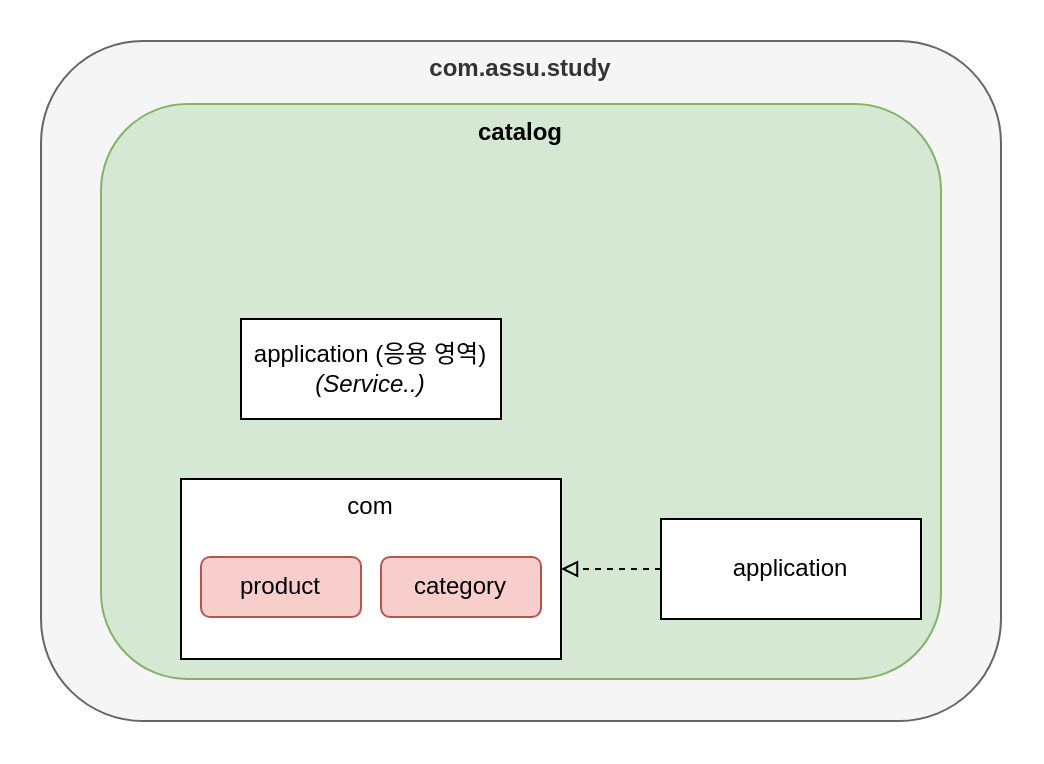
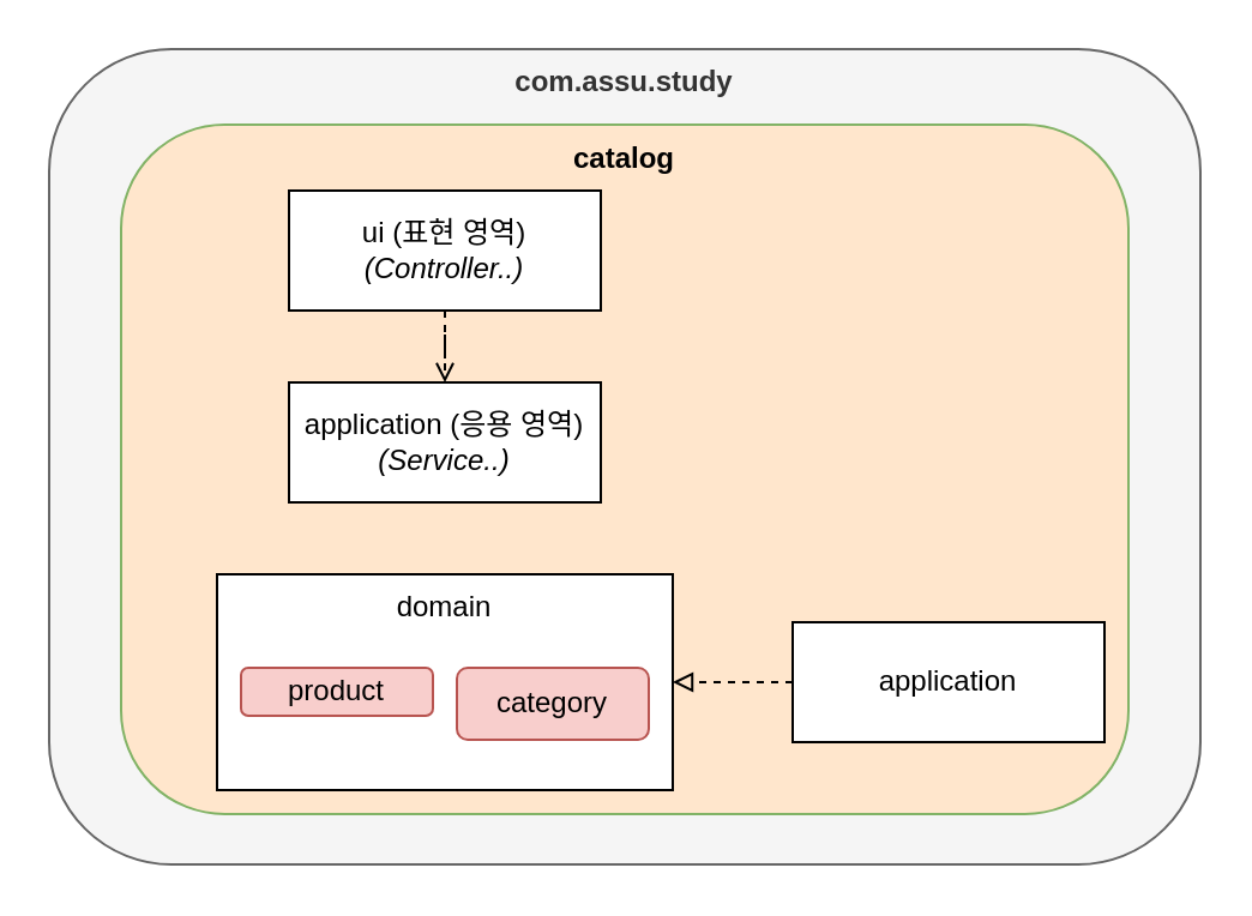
  <mxCell id="0" />
  <mxCell id="1" parent="0" />
  <mxCell id="2" value="com.assu.study" style="rounded=1;whiteSpace=wrap;html=1;verticalAlign=top;fontStyle=1;fillColor=#f5f5f5;fontColor=#333333;strokeColor=#666666;" vertex="1" parent="1"><mxGeometry x="20" y="20" width="480" height="340" as="geometry" /></mxCell>
- <mxCell id="3" value="catalog" style="rounded=1;whiteSpace=wrap;html=1;verticalAlign=top;fontStyle=1;fillColor=#d5e8d4;strokeColor=#82b366;" vertex="1" parent="1"><mxGeometry x="50" y="51.5" width="420" height="287.5" as="geometry" /></mxCell>
+ <mxCell id="3" value="catalog" style="rounded=1;whiteSpace=wrap;html=1;verticalAlign=top;fontStyle=1;fillColor=#ffe6cc;strokeColor=#82b366;" vertex="1" parent="1"><mxGeometry x="50" y="51.5" width="420" height="287.5" as="geometry" /></mxCell>
+ <mxCell id="4" style="edgeStyle=orthogonalEdgeStyle;rounded=0;orthogonalLoop=1;jettySize=auto;html=1;entryX=0.5;entryY=0;entryDx=0;entryDy=0;dashed=1;endArrow=open;endFill=0;" edge="1" parent="1" source="5" target="6"><mxGeometry relative="1" as="geometry" /></mxCell>
+ <mxCell id="5" value="ui (표현 영역)&lt;br&gt;&lt;i&gt;(Controller..)&lt;/i&gt;" style="rounded=0;whiteSpace=wrap;html=1;" vertex="1" parent="1"><mxGeometry x="120" y="79" width="130" height="50" as="geometry" /></mxCell>
  <mxCell id="6" value="application (응용 영역)&lt;div&gt;&lt;i&gt;(Service..)&lt;/i&gt;&lt;/div&gt;" style="rounded=0;whiteSpace=wrap;html=1;" vertex="1" parent="1"><mxGeometry x="120" y="159" width="130" height="50" as="geometry" /></mxCell>
- <mxCell id="7" value="com" style="rounded=0;whiteSpace=wrap;html=1;verticalAlign=top;" vertex="1" parent="1"><mxGeometry x="90" y="239" width="190" height="90" as="geometry" /></mxCell>
+ <mxCell id="7" value="domain" style="rounded=0;whiteSpace=wrap;html=1;verticalAlign=top;" vertex="1" parent="1"><mxGeometry x="90" y="239" width="190" height="90" as="geometry" /></mxCell>
  <mxCell id="8" style="edgeStyle=orthogonalEdgeStyle;rounded=0;orthogonalLoop=1;jettySize=auto;html=1;entryX=1;entryY=0.5;entryDx=0;entryDy=0;dashed=1;endArrow=block;endFill=0;" edge="1" parent="1" source="9" target="7"><mxGeometry relative="1" as="geometry" /></mxCell>
  <mxCell id="9" value="application" style="rounded=0;whiteSpace=wrap;html=1;" vertex="1" parent="1"><mxGeometry x="330" y="259" width="130" height="50" as="geometry" /></mxCell>
- <mxCell id="10" value="product" style="rounded=1;whiteSpace=wrap;html=1;fillColor=#f8cecc;strokeColor=#b85450;" vertex="1" parent="1"><mxGeometry x="100" y="278" width="80" height="30" as="geometry" /></mxCell>
+ <mxCell id="10" value="product" style="rounded=1;whiteSpace=wrap;html=1;fillColor=#f8cecc;strokeColor=#b85450;" vertex="1" parent="1"><mxGeometry x="100" y="278" width="80" height="20" as="geometry" /></mxCell>
  <mxCell id="11" value="category" style="rounded=1;whiteSpace=wrap;html=1;fillColor=#f8cecc;strokeColor=#b85450;" vertex="1" parent="1"><mxGeometry x="190" y="278" width="80" height="30" as="geometry" /></mxCell>
